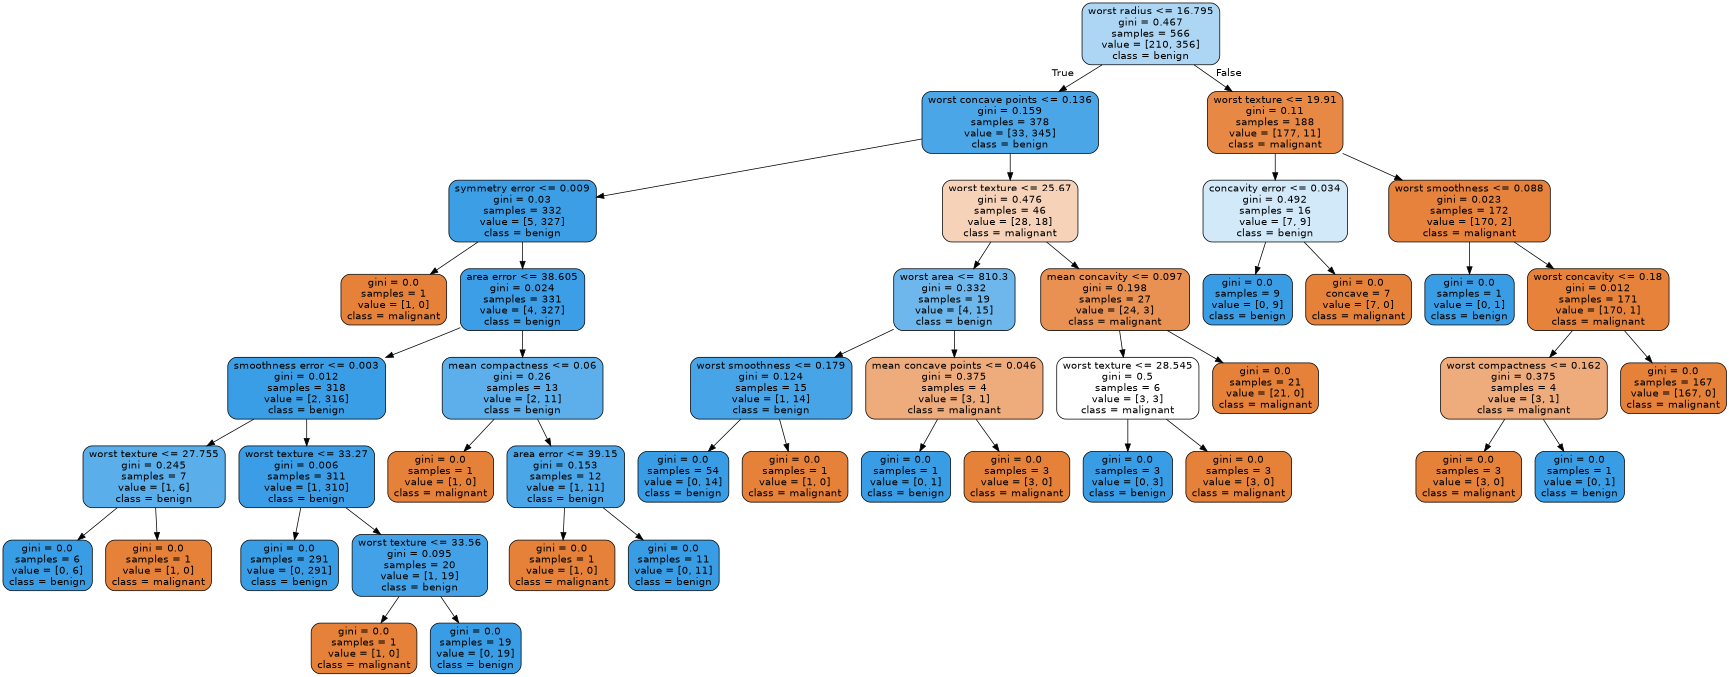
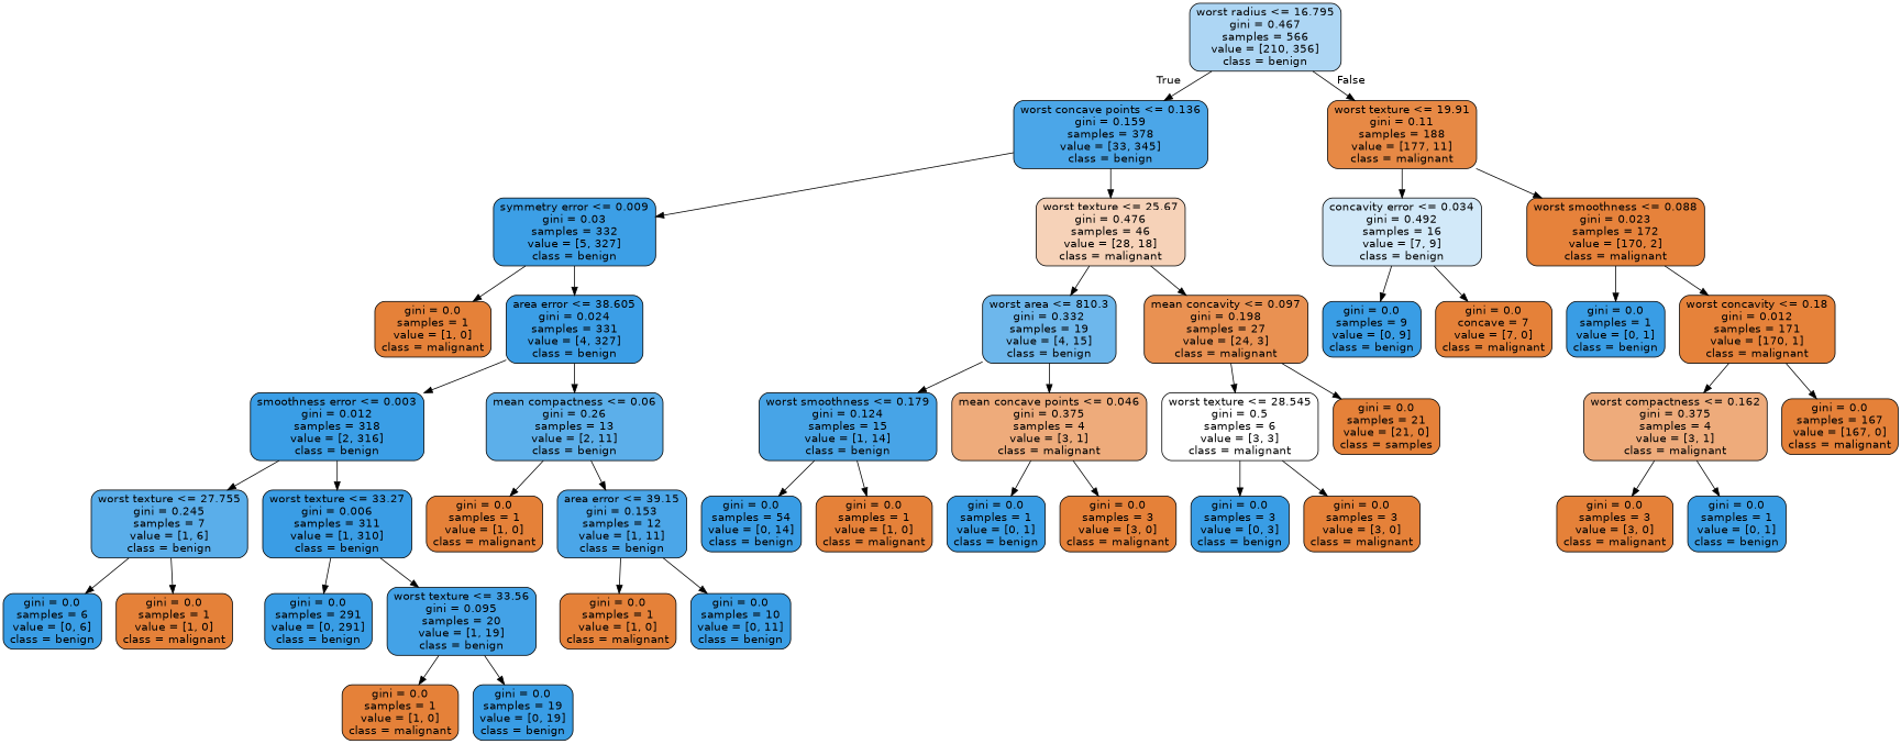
  digraph {
    node [color=black fillcolor="#e58139ff" fontname=helvetica shape=box style="filled, rounded"]
    edge [fontname=helvetica]
    n1 [fillcolor="#399de569" label="worst radius <= 16.795\ngini = 0.467\nsamples = 566\nvalue = [210, 356]\nclass = benign"]
    n2 [fillcolor="#399de5e7" label="worst concave points <= 0.136\ngini = 0.159\nsamples = 378\nvalue = [33, 345]\nclass = benign"]
    n3 [fillcolor="#e58139ef" label="worst texture <= 19.91\ngini = 0.11\nsamples = 188\nvalue = [177, 11]\nclass = malignant"]
    n4 [fillcolor="#399de5fb" label="symmetry error <= 0.009\ngini = 0.03\nsamples = 332\nvalue = [5, 327]\nclass = benign"]
    n5 [fillcolor="#e581395b" label="worst texture <= 25.67\ngini = 0.476\nsamples = 46\nvalue = [28, 18]\nclass = malignant"]
    n6 [fillcolor="#399de539" label="concavity error <= 0.034\ngini = 0.492\nsamples = 16\nvalue = [7, 9]\nclass = benign"]
    n7 [fillcolor="#e58139fc" label="worst smoothness <= 0.088\ngini = 0.023\nsamples = 172\nvalue = [170, 2]\nclass = malignant"]
    n8 [label="gini = 0.0\nsamples = 1\nvalue = [1, 0]\nclass = malignant"]
    n9 [fillcolor="#399de5fc" label="area error <= 38.605\ngini = 0.024\nsamples = 331\nvalue = [4, 327]\nclass = benign"]
    n10 [fillcolor="#399de5bb" label="worst area <= 810.3\ngini = 0.332\nsamples = 19\nvalue = [4, 15]\nclass = benign"]
    n11 [fillcolor="#e58139df" label="mean concavity <= 0.097\ngini = 0.198\nsamples = 27\nvalue = [24, 3]\nclass = malignant"]
    n12 [fillcolor="#399de5fd" label="smoothness error <= 0.003\ngini = 0.012\nsamples = 318\nvalue = [2, 316]\nclass = benign"]
    n13 [fillcolor="#399de5d1" label="mean compactness <= 0.06\ngini = 0.26\nsamples = 13\nvalue = [2, 11]\nclass = benign"]
    n14 [fillcolor="#399de5d4" label="worst texture <= 27.755\ngini = 0.245\nsamples = 7\nvalue = [1, 6]\nclass = benign"]
    n15 [fillcolor="#399de5fe" label="worst texture <= 33.27\ngini = 0.006\nsamples = 311\nvalue = [1, 310]\nclass = benign"]
    n16 [label="gini = 0.0\nsamples = 1\nvalue = [1, 0]\nclass = malignant"]
    n17 [fillcolor="#399de5e8" label="area error <= 39.15\ngini = 0.153\nsamples = 12\nvalue = [1, 11]\nclass = benign"]
    n18 [fillcolor="#399de5ff" label="gini = 0.0\nsamples = 6\nvalue = [0, 6]\nclass = benign"]
    n19 [label="gini = 0.0\nsamples = 1\nvalue = [1, 0]\nclass = malignant"]
    n20 [fillcolor="#399de5ff" label="gini = 0.0\nsamples = 291\nvalue = [0, 291]\nclass = benign"]
    n21 [fillcolor="#399de5f2" label="worst texture <= 33.56\ngini = 0.095\nsamples = 20\nvalue = [1, 19]\nclass = benign"]
    n22 [label="gini = 0.0\nsamples = 1\nvalue = [1, 0]\nclass = malignant"]
    n23 [fillcolor="#399de5ff" label="gini = 0.0\nsamples = 19\nvalue = [0, 19]\nclass = benign"]
    n24 [label="gini = 0.0\nsamples = 1\nvalue = [1, 0]\nclass = malignant"]
-   n25 [fillcolor="#399de5ff" label="gini = 0.0\nsamples = 11\nvalue = [0, 11]\nclass = benign"]
+   n25 [fillcolor="#399de5ff" label="gini = 0.0\nsamples = 10\nvalue = [0, 11]\nclass = benign"]
    n26 [fillcolor="#399de5ed" label="worst smoothness <= 0.179\ngini = 0.124\nsamples = 15\nvalue = [1, 14]\nclass = benign"]
    n27 [fillcolor="#e58139aa" label="mean concave points <= 0.046\ngini = 0.375\nsamples = 4\nvalue = [3, 1]\nclass = malignant"]
    n28 [fillcolor="#e5813900" label="worst texture <= 28.545\ngini = 0.5\nsamples = 6\nvalue = [3, 3]\nclass = malignant"]
-   n29 [label="gini = 0.0\nsamples = 21\nvalue = [21, 0]\nclass = malignant"]
+   n29 [label="gini = 0.0\nsamples = 21\nvalue = [21, 0]\nclass = samples"]
    n30 [fillcolor="#399de5ff" label="gini = 0.0\nsamples = 54\nvalue = [0, 14]\nclass = benign"]
    n31 [label="gini = 0.0\nsamples = 1\nvalue = [1, 0]\nclass = malignant"]
    n32 [fillcolor="#399de5ff" label="gini = 0.0\nsamples = 1\nvalue = [0, 1]\nclass = benign"]
    n33 [label="gini = 0.0\nsamples = 3\nvalue = [3, 0]\nclass = malignant"]
    n34 [fillcolor="#399de5ff" label="gini = 0.0\nsamples = 3\nvalue = [0, 3]\nclass = benign"]
    n35 [label="gini = 0.0\nsamples = 3\nvalue = [3, 0]\nclass = malignant"]
    n36 [fillcolor="#399de5ff" label="gini = 0.0\nsamples = 9\nvalue = [0, 9]\nclass = benign"]
    n37 [label="gini = 0.0\nconcave = 7\nvalue = [7, 0]\nclass = malignant"]
    n38 [fillcolor="#399de5ff" label="gini = 0.0\nsamples = 1\nvalue = [0, 1]\nclass = benign"]
    n39 [fillcolor="#e58139fd" label="worst concavity <= 0.18\ngini = 0.012\nsamples = 171\nvalue = [170, 1]\nclass = malignant"]
    n40 [fillcolor="#e58139aa" label="worst compactness <= 0.162\ngini = 0.375\nsamples = 4\nvalue = [3, 1]\nclass = malignant"]
    n41 [label="gini = 0.0\nsamples = 167\nvalue = [167, 0]\nclass = malignant"]
    n42 [label="gini = 0.0\nsamples = 3\nvalue = [3, 0]\nclass = malignant"]
    n43 [fillcolor="#399de5ff" label="gini = 0.0\nsamples = 1\nvalue = [0, 1]\nclass = benign"]
    n1 -> n2 [headlabel=True labelangle=45 labeldistance=2.5]
    n1 -> n3 [headlabel=False labelangle=-45 labeldistance=2.5]
    n2 -> n4
    n2 -> n5
    n3 -> n6
    n3 -> n7
    n4 -> n8
    n4 -> n9
    n5 -> n10
    n5 -> n11
    n6 -> n36
    n6 -> n37
    n7 -> n38
    n7 -> n39
    n9 -> n12
    n9 -> n13
    n10 -> n26
    n10 -> n27
    n11 -> n28
    n11 -> n29
    n12 -> n14
    n12 -> n15
    n13 -> n16
    n13 -> n17
    n14 -> n18
    n14 -> n19
    n15 -> n20
    n15 -> n21
    n17 -> n24
    n17 -> n25
    n21 -> n22
    n21 -> n23
    n26 -> n30
    n26 -> n31
    n27 -> n32
    n27 -> n33
    n28 -> n34
    n28 -> n35
    n39 -> n40
    n39 -> n41
    n40 -> n42
    n40 -> n43
  }
